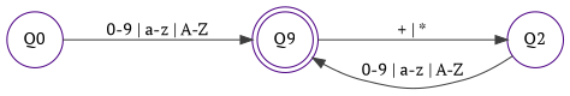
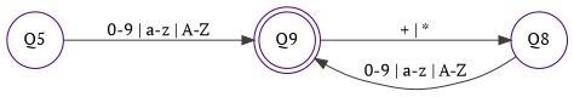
  digraph {
    fontname="PT Serif"
    nodesep=1
    rankdir=LR
    ranksep=1
    node [color=indigo fontname="PT Serif" shape=circle]
    edge [color=grey24 fontname="PT Serif"]
    n1 [label=Q9 shape=doublecircle]
-   Q0
-   Q2
+   Q0 [label=Q5]
+   Q2 [label=Q8]
    n1 -> Q2 [label="+ | *"]
    Q0 -> n1 [label="0-9 | a-z | A-Z"]
    Q2 -> n1 [label="0-9 | a-z | A-Z"]
  }
